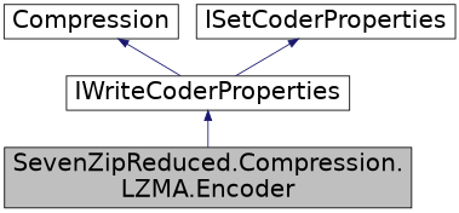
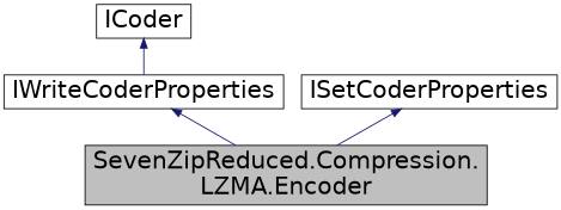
  digraph {
    node [color=black fillcolor=white fontname=Helvetica fontsize=24 shape=record style=filled]
    edge [color=midnightblue dir=back fontname=Helvetica fontsize=24 labelfontname=Helvetica labelfontsize=24 style=solid]
    n1 [fillcolor=grey75 fontcolor=black height=0.2 label="SevenZipReduced.Compression.\lLZMA.Encoder" width=0.4]
-   n2 [height=0.2 label=Compression width=0.4]
+   n2 [height=0.2 label=ICoder width=0.4]
    n3 [height=0.2 label=IWriteCoderProperties width=0.4]
    n4 [height=0.2 label=ISetCoderProperties width=0.4]
    n2 -> n3
    n3 -> n1
-   n4 -> n3
+   n4 -> n1
  }
